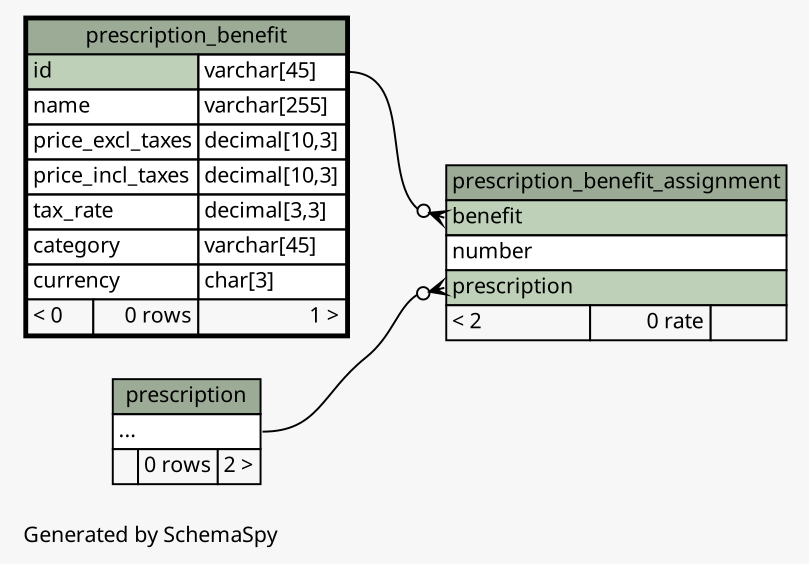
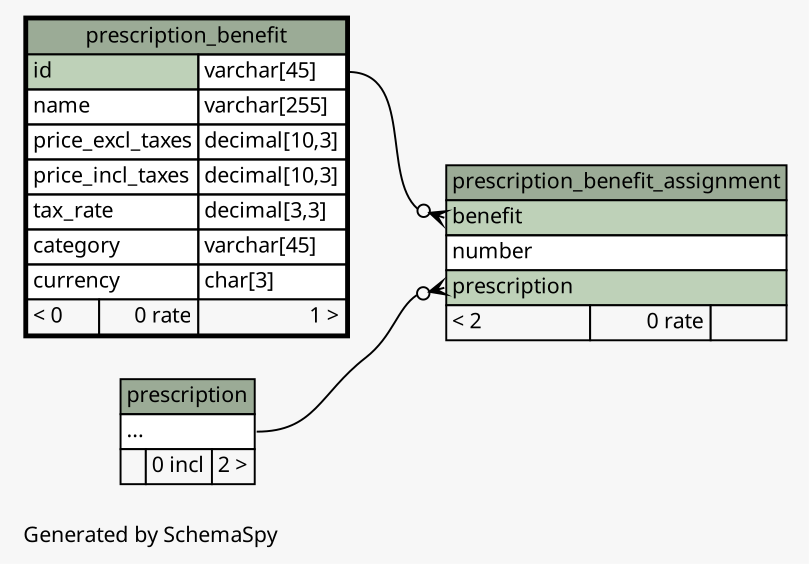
  digraph {
    bgcolor="#f7f7f7"
    fontname="Noto Sans"
    fontsize=11
    label="\nGenerated by SchemaSpy"
    labeljust=l
    nodesep=0.18
    rankdir=RL
    ranksep=0.46
    node [fontname="Noto Sans" fontsize=11 shape=plaintext]
    edge [arrowhead=none arrowsize=0.8 arrowtail=crowodot dir=back fontname="Noto Sans"]
    n1 [label=<     <TABLE BORDER="0" CELLBORDER="1" CELLSPACING="0" BGCOLOR="#ffffff">       <TR><TD COLSPAN="3" BGCOLOR="#9bab96" ALIGN="CENTER">prescription_benefit_assignment</TD></TR>       <TR><TD PORT="benefit" COLSPAN="3" BGCOLOR="#bed1b8" ALIGN="LEFT">benefit</TD></TR>       <TR><TD PORT="number" COLSPAN="3" ALIGN="LEFT">number</TD></TR>       <TR><TD PORT="prescription" COLSPAN="3" BGCOLOR="#bed1b8" ALIGN="LEFT">prescription</TD></TR>       <TR><TD ALIGN="LEFT" BGCOLOR="#f7f7f7">&lt; 2</TD><TD ALIGN="RIGHT" BGCOLOR="#f7f7f7">0 rate</TD><TD ALIGN="RIGHT" BGCOLOR="#f7f7f7">  </TD></TR>     </TABLE>>]
-   n2 [label=<     <TABLE BORDER="2" CELLBORDER="1" CELLSPACING="0" BGCOLOR="#ffffff">       <TR><TD COLSPAN="3" BGCOLOR="#9bab96" ALIGN="CENTER">prescription_benefit</TD></TR>       <TR><TD PORT="id" COLSPAN="2" BGCOLOR="#bed1b8" ALIGN="LEFT">id</TD><TD PORT="id.type" ALIGN="LEFT">varchar[45]</TD></TR>       <TR><TD PORT="name" COLSPAN="2" ALIGN="LEFT">name</TD><TD PORT="name.type" ALIGN="LEFT">varchar[255]</TD></TR>       <TR><TD PORT="price_excl_taxes" COLSPAN="2" ALIGN="LEFT">price_excl_taxes</TD><TD PORT="price_excl_taxes.type" ALIGN="LEFT">decimal[10,3]</TD></TR>       <TR><TD PORT="price_incl_taxes" COLSPAN="2" ALIGN="LEFT">price_incl_taxes</TD><TD PORT="price_incl_taxes.type" ALIGN="LEFT">decimal[10,3]</TD></TR>       <TR><TD PORT="tax_rate" COLSPAN="2" ALIGN="LEFT">tax_rate</TD><TD PORT="tax_rate.type" ALIGN="LEFT">decimal[3,3]</TD></TR>       <TR><TD PORT="category" COLSPAN="2" ALIGN="LEFT">category</TD><TD PORT="category.type" ALIGN="LEFT">varchar[45]</TD></TR>       <TR><TD PORT="currency" COLSPAN="2" ALIGN="LEFT">currency</TD><TD PORT="currency.type" ALIGN="LEFT">char[3]</TD></TR>       <TR><TD ALIGN="LEFT" BGCOLOR="#f7f7f7">&lt; 0</TD><TD ALIGN="RIGHT" BGCOLOR="#f7f7f7">0 rows</TD><TD ALIGN="RIGHT" BGCOLOR="#f7f7f7">1 &gt;</TD></TR>     </TABLE>>]
-   n3 [label=<     <TABLE BORDER="0" CELLBORDER="1" CELLSPACING="0" BGCOLOR="#ffffff">       <TR><TD COLSPAN="3" BGCOLOR="#9bab96" ALIGN="CENTER">prescription</TD></TR>       <TR><TD PORT="elipses" COLSPAN="3" ALIGN="LEFT">...</TD></TR>       <TR><TD ALIGN="LEFT" BGCOLOR="#f7f7f7">  </TD><TD ALIGN="RIGHT" BGCOLOR="#f7f7f7">0 rows</TD><TD ALIGN="RIGHT" BGCOLOR="#f7f7f7">2 &gt;</TD></TR>     </TABLE>>]
+   n2 [label=<     <TABLE BORDER="2" CELLBORDER="1" CELLSPACING="0" BGCOLOR="#ffffff">       <TR><TD COLSPAN="3" BGCOLOR="#9bab96" ALIGN="CENTER">prescription_benefit</TD></TR>       <TR><TD PORT="id" COLSPAN="2" BGCOLOR="#bed1b8" ALIGN="LEFT">id</TD><TD PORT="id.type" ALIGN="LEFT">varchar[45]</TD></TR>       <TR><TD PORT="name" COLSPAN="2" ALIGN="LEFT">name</TD><TD PORT="name.type" ALIGN="LEFT">varchar[255]</TD></TR>       <TR><TD PORT="price_excl_taxes" COLSPAN="2" ALIGN="LEFT">price_excl_taxes</TD><TD PORT="price_excl_taxes.type" ALIGN="LEFT">decimal[10,3]</TD></TR>       <TR><TD PORT="price_incl_taxes" COLSPAN="2" ALIGN="LEFT">price_incl_taxes</TD><TD PORT="price_incl_taxes.type" ALIGN="LEFT">decimal[10,3]</TD></TR>       <TR><TD PORT="tax_rate" COLSPAN="2" ALIGN="LEFT">tax_rate</TD><TD PORT="tax_rate.type" ALIGN="LEFT">decimal[3,3]</TD></TR>       <TR><TD PORT="category" COLSPAN="2" ALIGN="LEFT">category</TD><TD PORT="category.type" ALIGN="LEFT">varchar[45]</TD></TR>       <TR><TD PORT="currency" COLSPAN="2" ALIGN="LEFT">currency</TD><TD PORT="currency.type" ALIGN="LEFT">char[3]</TD></TR>       <TR><TD ALIGN="LEFT" BGCOLOR="#f7f7f7">&lt; 0</TD><TD ALIGN="RIGHT" BGCOLOR="#f7f7f7">0 rate</TD><TD ALIGN="RIGHT" BGCOLOR="#f7f7f7">1 &gt;</TD></TR>     </TABLE>>]
+   n3 [label=<     <TABLE BORDER="0" CELLBORDER="1" CELLSPACING="0" BGCOLOR="#ffffff">       <TR><TD COLSPAN="3" BGCOLOR="#9bab96" ALIGN="CENTER">prescription</TD></TR>       <TR><TD PORT="elipses" COLSPAN="3" ALIGN="LEFT">...</TD></TR>       <TR><TD ALIGN="LEFT" BGCOLOR="#f7f7f7">  </TD><TD ALIGN="RIGHT" BGCOLOR="#f7f7f7">0 incl</TD><TD ALIGN="RIGHT" BGCOLOR="#f7f7f7">2 &gt;</TD></TR>     </TABLE>>]
    n1 -> n2 [headport="id.type:e" tailport="benefit:w"]
    n1 -> n3 [headport="elipses:e" tailport="prescription:w"]
  }
